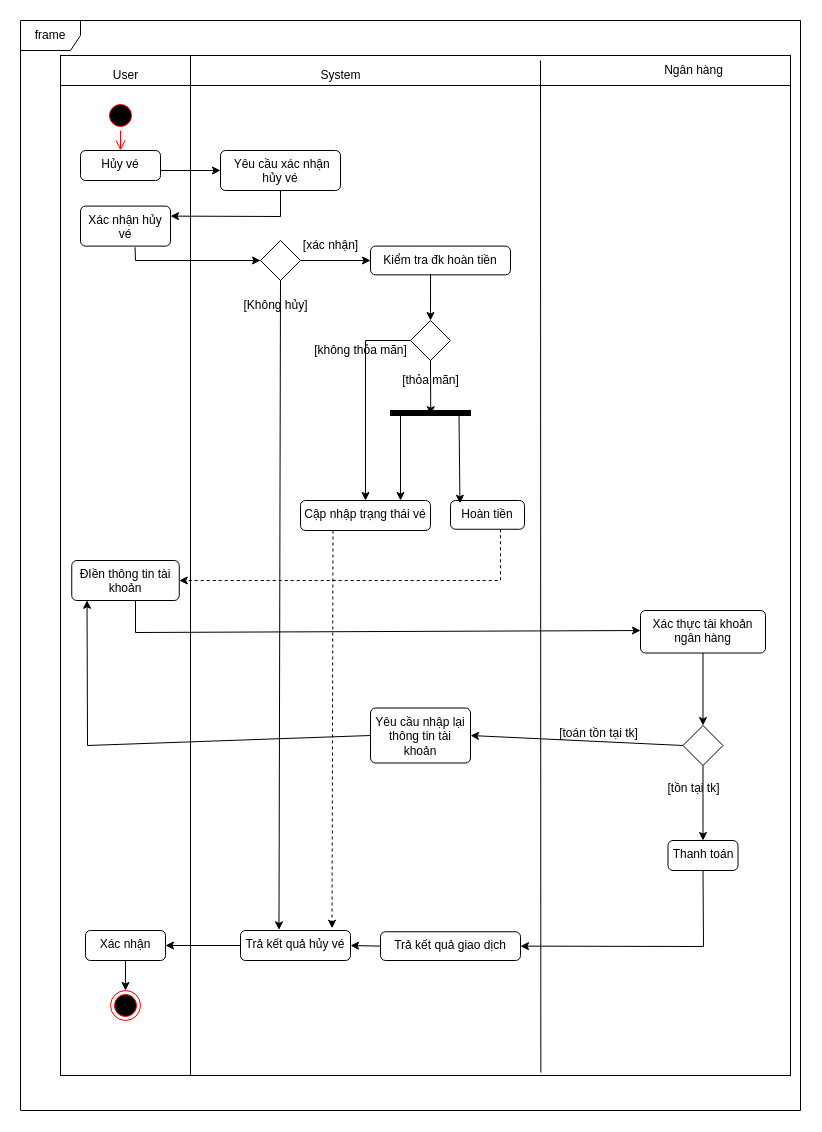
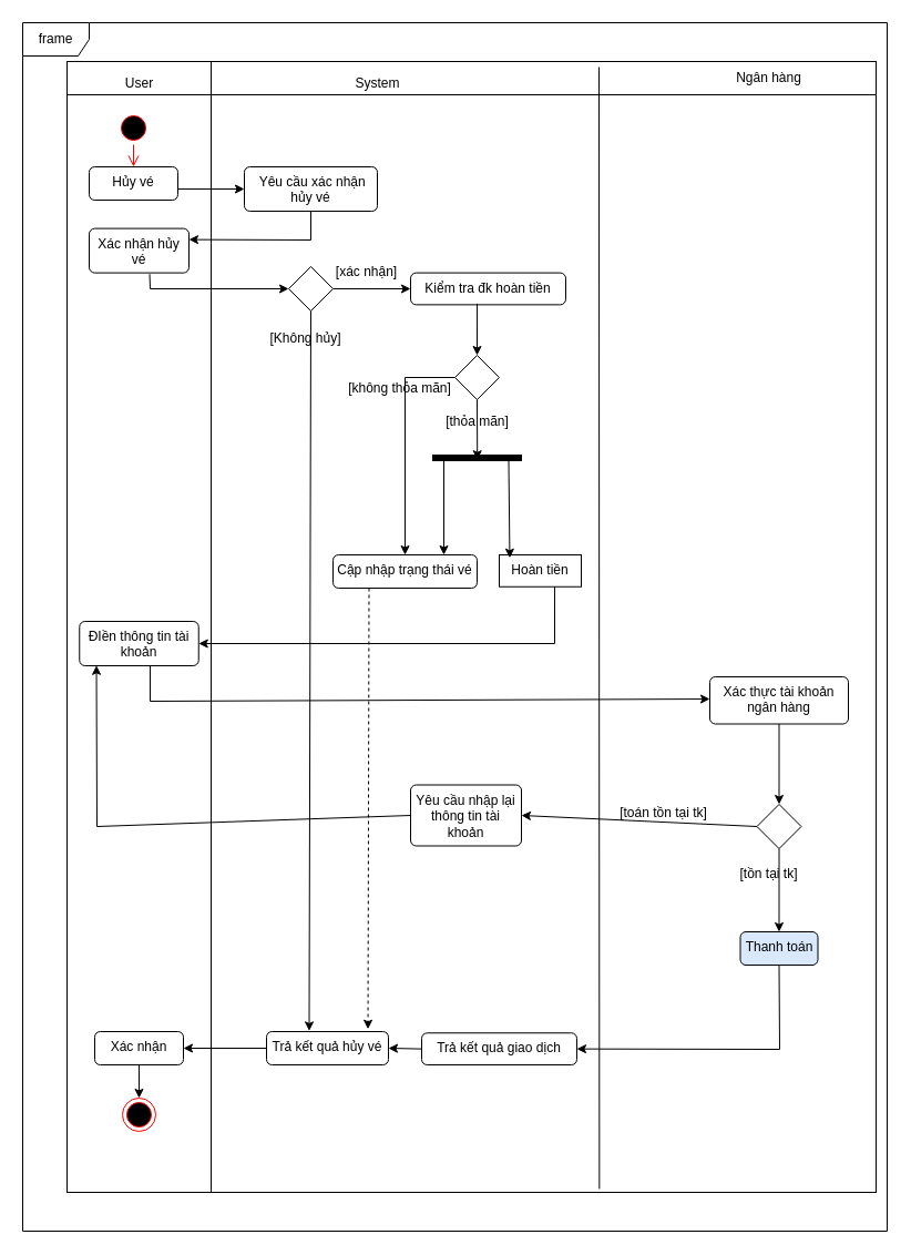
  <mxCell id="0" />
  <mxCell id="1" parent="0" />
  <mxCell id="2" value="frame" style="shape=umlFrame;whiteSpace=wrap;html=1;pointerEvents=0;" parent="1" vertex="1"><mxGeometry x="20" y="20" width="780" height="1090" as="geometry" /></mxCell>
  <mxCell id="3" value="" style="shape=internalStorage;whiteSpace=wrap;html=1;backgroundOutline=1;dx=130;dy=30;" parent="1" vertex="1"><mxGeometry x="60" y="55" width="730" height="1020" as="geometry" /></mxCell>
  <mxCell id="4" value="User" style="text;html=1;align=center;verticalAlign=middle;resizable=0;points=[];autosize=1;strokeColor=none;fillColor=none;" parent="1" vertex="1"><mxGeometry x="100" y="60" width="50" height="30" as="geometry" /></mxCell>
  <mxCell id="5" value="System" style="text;html=1;align=center;verticalAlign=middle;resizable=0;points=[];autosize=1;strokeColor=none;fillColor=none;" parent="1" vertex="1"><mxGeometry x="310" y="60" width="60" height="30" as="geometry" /></mxCell>
  <mxCell id="6" value="Hủy vé" style="html=1;align=center;verticalAlign=top;rounded=1;absoluteArcSize=1;arcSize=10;dashed=0;whiteSpace=wrap;" parent="1" vertex="1"><mxGeometry x="80" y="150" width="80" height="30" as="geometry" /></mxCell>
  <mxCell id="7" value="&amp;nbsp;Yêu cầu xác nhận hủy vé" style="html=1;align=center;verticalAlign=top;rounded=1;absoluteArcSize=1;arcSize=10;dashed=0;whiteSpace=wrap;" parent="1" vertex="1"><mxGeometry x="220" y="150" width="120" height="40" as="geometry" /></mxCell>
  <mxCell id="8" value="" style="endArrow=classic;html=1;rounded=0;entryX=0;entryY=0.5;entryDx=0;entryDy=0;" parent="1" target="7" edge="1"><mxGeometry width="50" height="50" relative="1" as="geometry"><mxPoint x="160" y="170" as="sourcePoint" /><mxPoint x="210" y="120" as="targetPoint" /></mxGeometry></mxCell>
  <mxCell id="9" value="Kiểm tra đk hoàn tiền" style="html=1;align=center;verticalAlign=top;rounded=1;absoluteArcSize=1;arcSize=10;dashed=0;whiteSpace=wrap;" parent="1" vertex="1"><mxGeometry x="370" y="245.62" width="140" height="28.75" as="geometry" /></mxCell>
  <mxCell id="10" value="" style="ellipse;html=1;shape=startState;fillColor=#000000;strokeColor=#ff0000;" parent="1" vertex="1"><mxGeometry x="105" y="100" width="30" height="30" as="geometry" /></mxCell>
  <mxCell id="11" value="" style="edgeStyle=orthogonalEdgeStyle;html=1;verticalAlign=bottom;endArrow=open;endSize=8;strokeColor=#ff0000;rounded=0;entryX=0.5;entryY=0;entryDx=0;entryDy=0;" parent="1" source="10" target="6" edge="1"><mxGeometry relative="1" as="geometry"><mxPoint x="395" y="360" as="targetPoint" /></mxGeometry></mxCell>
  <mxCell id="12" value="Cập nhập trạng thái vé" style="html=1;align=center;verticalAlign=top;rounded=1;absoluteArcSize=1;arcSize=10;dashed=0;whiteSpace=wrap;" vertex="1" parent="1"><mxGeometry x="300" y="500" width="130" height="30" as="geometry" /></mxCell>
- <mxCell id="13" value="Hoàn tiền" style="html=1;align=center;verticalAlign=top;rounded=1;absoluteArcSize=1;arcSize=10;dashed=0;whiteSpace=wrap;" vertex="1" parent="1"><mxGeometry x="450" y="500" width="74" height="28.75" as="geometry" /></mxCell>
+ <mxCell id="13" value="Hoàn tiền" style="html=1;align=center;verticalAlign=top;absoluteArcSize=1;arcSize=10;dashed=0;whiteSpace=wrap;rounded=0;" vertex="1" parent="1"><mxGeometry x="450" y="500" width="74" height="28.75" as="geometry" /></mxCell>
  <mxCell id="14" value="ĐIền thông tin tài khoản" style="html=1;align=center;verticalAlign=top;rounded=1;absoluteArcSize=1;arcSize=10;dashed=0;whiteSpace=wrap;" vertex="1" parent="1"><mxGeometry x="71.25" y="560" width="107.5" height="40" as="geometry" /></mxCell>
  <mxCell id="15" value="Xác thực tài khoản ngân hàng" style="html=1;align=center;verticalAlign=top;rounded=1;absoluteArcSize=1;arcSize=10;dashed=0;whiteSpace=wrap;" vertex="1" parent="1"><mxGeometry x="640" y="610" width="125" height="42.5" as="geometry" /></mxCell>
  <mxCell id="16" value="Trả kết quả hủy vé" style="html=1;align=center;verticalAlign=top;rounded=1;absoluteArcSize=1;arcSize=10;dashed=0;whiteSpace=wrap;" vertex="1" parent="1"><mxGeometry x="240" y="930" width="110" height="30" as="geometry" /></mxCell>
  <mxCell id="17" value="Xác nhận" style="html=1;align=center;verticalAlign=top;rounded=1;absoluteArcSize=1;arcSize=10;dashed=0;whiteSpace=wrap;" vertex="1" parent="1"><mxGeometry x="85" y="930" width="80" height="30" as="geometry" /></mxCell>
  <mxCell id="18" value="Trả kết quả giao dịch" style="html=1;align=center;verticalAlign=top;rounded=1;absoluteArcSize=1;arcSize=10;dashed=0;whiteSpace=wrap;" vertex="1" parent="1"><mxGeometry x="380" y="931.25" width="140" height="28.75" as="geometry" /></mxCell>
- <mxCell id="19" value="Thanh toán" style="html=1;align=center;verticalAlign=top;rounded=1;absoluteArcSize=1;arcSize=10;dashed=0;whiteSpace=wrap;" vertex="1" parent="1"><mxGeometry x="667.5" y="840" width="70" height="30" as="geometry" /></mxCell>
+ <mxCell id="19" value="Thanh toán" style="html=1;align=center;verticalAlign=top;rounded=1;absoluteArcSize=1;arcSize=10;dashed=0;whiteSpace=wrap;fillColor=#dae8fc;" vertex="1" parent="1"><mxGeometry x="667.5" y="840" width="70" height="30" as="geometry" /></mxCell>
  <mxCell id="20" value="" style="shape=rhombus;html=1;verticalLabelPosition=bottom;verticalAlignment=top;" vertex="1" parent="1"><mxGeometry x="260" y="240" width="40" height="40" as="geometry" /></mxCell>
  <mxCell id="21" value="" style="endArrow=classic;html=1;rounded=0;exitX=0.5;exitY=1;exitDx=0;exitDy=0;exitPerimeter=0;entryX=1;entryY=0.25;entryDx=0;entryDy=0;" edge="1" parent="1" source="7" target="47"><mxGeometry width="50" height="50" relative="1" as="geometry"><mxPoint x="370" y="430" as="sourcePoint" /><mxPoint x="420" y="380" as="targetPoint" /><Array as="points"><mxPoint x="280" y="216" /></Array></mxGeometry></mxCell>
  <mxCell id="22" value="" style="endArrow=classic;html=1;rounded=0;exitX=1;exitY=0.5;exitDx=0;exitDy=0;entryX=0;entryY=0.5;entryDx=0;entryDy=0;" edge="1" parent="1" source="20" target="9"><mxGeometry width="50" height="50" relative="1" as="geometry"><mxPoint x="370" y="330" as="sourcePoint" /><mxPoint x="420" y="280" as="targetPoint" /></mxGeometry></mxCell>
  <mxCell id="23" value="" style="endArrow=classic;html=1;rounded=0;exitX=0.5;exitY=1;exitDx=0;exitDy=0;entryX=0.35;entryY=-0.021;entryDx=0;entryDy=0;entryPerimeter=0;" edge="1" parent="1" source="20" target="16"><mxGeometry width="50" height="50" relative="1" as="geometry"><mxPoint x="370" y="330" as="sourcePoint" /><mxPoint x="420" y="280" as="targetPoint" /></mxGeometry></mxCell>
  <mxCell id="24" value="" style="shape=rhombus;html=1;verticalLabelPosition=bottom;verticalAlignment=top;" vertex="1" parent="1"><mxGeometry x="410" y="320" width="40" height="40" as="geometry" /></mxCell>
  <mxCell id="25" value="" style="endArrow=classic;html=1;rounded=0;entryX=0.5;entryY=0;entryDx=0;entryDy=0;exitX=0.429;exitY=0.966;exitDx=0;exitDy=0;exitPerimeter=0;" edge="1" parent="1" source="9" target="24"><mxGeometry width="50" height="50" relative="1" as="geometry"><mxPoint x="370.5" y="300" as="sourcePoint" /><mxPoint x="370" y="344.38" as="targetPoint" /><Array as="points" /></mxGeometry></mxCell>
  <mxCell id="26" style="edgeStyle=orthogonalEdgeStyle;rounded=0;orthogonalLoop=1;jettySize=auto;html=1;exitX=0.5;exitY=1;exitDx=0;exitDy=0;" edge="1" parent="1" source="24" target="24"><mxGeometry relative="1" as="geometry" /></mxCell>
  <mxCell id="27" value="" style="endArrow=classic;html=1;rounded=0;entryX=0.84;entryY=0.497;entryDx=0;entryDy=0;exitX=0.5;exitY=1;exitDx=0;exitDy=0;entryPerimeter=0;" edge="1" parent="1" source="24" target="28"><mxGeometry width="50" height="50" relative="1" as="geometry"><mxPoint x="510" y="348" as="sourcePoint" /><mxPoint x="510" y="395" as="targetPoint" /><Array as="points" /></mxGeometry></mxCell>
  <mxCell id="28" value="" style="html=1;points=[];perimeter=orthogonalPerimeter;fillColor=strokeColor;direction=south;" vertex="1" parent="1"><mxGeometry x="390" y="410" width="80" height="5" as="geometry" /></mxCell>
  <mxCell id="29" value="" style="endArrow=classic;html=1;rounded=0;" edge="1" parent="1"><mxGeometry width="50" height="50" relative="1" as="geometry"><mxPoint x="400" y="410" as="sourcePoint" /><mxPoint x="400" y="500" as="targetPoint" /></mxGeometry></mxCell>
  <mxCell id="30" value="" style="endArrow=classic;html=1;rounded=0;exitX=0.55;exitY=0.144;exitDx=0;exitDy=0;exitPerimeter=0;entryX=0.128;entryY=0.096;entryDx=0;entryDy=0;entryPerimeter=0;" edge="1" parent="1" source="28" target="13"><mxGeometry width="50" height="50" relative="1" as="geometry"><mxPoint x="370" y="630" as="sourcePoint" /><mxPoint x="464" y="490" as="targetPoint" /></mxGeometry></mxCell>
  <mxCell id="31" value="" style="endArrow=classic;html=1;rounded=0;exitX=0;exitY=0.5;exitDx=0;exitDy=0;entryX=0.5;entryY=0;entryDx=0;entryDy=0;" edge="1" parent="1" source="24" target="12"><mxGeometry width="50" height="50" relative="1" as="geometry"><mxPoint x="370" y="530" as="sourcePoint" /><mxPoint x="420" y="480" as="targetPoint" /><Array as="points"><mxPoint x="365" y="340" /></Array></mxGeometry></mxCell>
- <mxCell id="32" value="" style="endArrow=classic;html=1;rounded=0;exitX=0.676;exitY=1;exitDx=0;exitDy=0;exitPerimeter=0;entryX=1;entryY=0.5;entryDx=0;entryDy=0;dashed=1;" edge="1" parent="1" source="13" target="14"><mxGeometry width="50" height="50" relative="1" as="geometry"><mxPoint x="370" y="530" as="sourcePoint" /><mxPoint x="420" y="480" as="targetPoint" /><Array as="points"><mxPoint x="500" y="580" /></Array></mxGeometry></mxCell>
+ <mxCell id="32" value="" style="endArrow=classic;html=1;rounded=0;exitX=0.676;exitY=1;exitDx=0;exitDy=0;exitPerimeter=0;entryX=1;entryY=0.5;entryDx=0;entryDy=0;" edge="1" parent="1" source="13" target="14"><mxGeometry width="50" height="50" relative="1" as="geometry"><mxPoint x="370" y="530" as="sourcePoint" /><mxPoint x="420" y="480" as="targetPoint" /><Array as="points"><mxPoint x="500" y="580" /></Array></mxGeometry></mxCell>
  <mxCell id="33" value="" style="endArrow=classic;html=1;rounded=0;exitX=0.5;exitY=1;exitDx=0;exitDy=0;entryX=0;entryY=0.471;entryDx=0;entryDy=0;entryPerimeter=0;" edge="1" parent="1" target="15"><mxGeometry width="50" height="50" relative="1" as="geometry"><mxPoint x="135" y="600" as="sourcePoint" /><mxPoint x="568.75" y="631.875" as="targetPoint" /><Array as="points"><mxPoint x="135" y="632" /></Array></mxGeometry></mxCell>
  <mxCell id="34" value="" style="shape=rhombus;html=1;verticalLabelPosition=bottom;verticalAlignment=top;" vertex="1" parent="1"><mxGeometry x="682.5" y="725" width="40" height="40" as="geometry" /></mxCell>
  <mxCell id="35" style="edgeStyle=orthogonalEdgeStyle;rounded=0;orthogonalLoop=1;jettySize=auto;html=1;exitX=0.5;exitY=1;exitDx=0;exitDy=0;" edge="1" parent="1" source="19" target="19"><mxGeometry relative="1" as="geometry" /></mxCell>
  <mxCell id="36" value="" style="endArrow=classic;html=1;rounded=0;entryX=0.5;entryY=0;entryDx=0;entryDy=0;exitX=0.5;exitY=1;exitDx=0;exitDy=0;" edge="1" parent="1" source="15" target="34"><mxGeometry width="50" height="50" relative="1" as="geometry"><mxPoint x="626.88" y="665" as="sourcePoint" /><mxPoint x="626.88" y="755" as="targetPoint" /></mxGeometry></mxCell>
  <mxCell id="37" value="" style="endArrow=classic;html=1;rounded=0;exitX=0.5;exitY=1;exitDx=0;exitDy=0;entryX=0.5;entryY=0;entryDx=0;entryDy=0;" edge="1" parent="1" source="34" target="19"><mxGeometry width="50" height="50" relative="1" as="geometry"><mxPoint x="370" y="730" as="sourcePoint" /><mxPoint x="690" y="740" as="targetPoint" /></mxGeometry></mxCell>
  <mxCell id="38" value="" style="endArrow=classic;html=1;rounded=0;entryX=0.142;entryY=0.994;entryDx=0;entryDy=0;entryPerimeter=0;exitX=0;exitY=0.5;exitDx=0;exitDy=0;" edge="1" parent="1" source="56" target="14"><mxGeometry width="50" height="50" relative="1" as="geometry"><mxPoint x="370" y="730" as="sourcePoint" /><mxPoint x="631" y="838" as="targetPoint" /><Array as="points"><mxPoint x="87" y="745" /></Array></mxGeometry></mxCell>
  <mxCell id="39" value="" style="endArrow=classic;html=1;rounded=0;exitX=0.5;exitY=1;exitDx=0;exitDy=0;entryX=1;entryY=0.5;entryDx=0;entryDy=0;" edge="1" parent="1" source="19" target="18"><mxGeometry width="50" height="50" relative="1" as="geometry"><mxPoint x="370" y="730" as="sourcePoint" /><mxPoint x="420" y="680" as="targetPoint" /><Array as="points"><mxPoint x="703" y="946" /></Array></mxGeometry></mxCell>
  <mxCell id="40" value="" style="endArrow=classic;html=1;rounded=0;exitX=0;exitY=0.5;exitDx=0;exitDy=0;entryX=1;entryY=0.5;entryDx=0;entryDy=0;" edge="1" parent="1" source="18" target="16"><mxGeometry width="50" height="50" relative="1" as="geometry"><mxPoint x="370" y="730" as="sourcePoint" /><mxPoint x="420" y="680" as="targetPoint" /></mxGeometry></mxCell>
  <mxCell id="41" value="" style="endArrow=classic;html=1;rounded=0;exitX=0.25;exitY=1;exitDx=0;exitDy=0;entryX=0.832;entryY=-0.075;entryDx=0;entryDy=0;entryPerimeter=0;dashed=1;" edge="1" parent="1" source="12" target="16"><mxGeometry width="50" height="50" relative="1" as="geometry"><mxPoint x="370" y="600" as="sourcePoint" /><mxPoint x="420" y="550" as="targetPoint" /></mxGeometry></mxCell>
  <mxCell id="42" value="" style="endArrow=classic;html=1;rounded=0;exitX=0;exitY=0.5;exitDx=0;exitDy=0;entryX=1;entryY=0.5;entryDx=0;entryDy=0;entryPerimeter=0;" edge="1" parent="1" source="16" target="17"><mxGeometry width="50" height="50" relative="1" as="geometry"><mxPoint x="370" y="730" as="sourcePoint" /><mxPoint x="420" y="680" as="targetPoint" /></mxGeometry></mxCell>
  <mxCell id="43" value="" style="ellipse;html=1;shape=endState;fillColor=#000000;strokeColor=#ff0000;" vertex="1" parent="1"><mxGeometry x="110" y="990" width="30" height="30" as="geometry" /></mxCell>
  <mxCell id="44" value="" style="endArrow=classic;html=1;rounded=0;exitX=0.5;exitY=1;exitDx=0;exitDy=0;entryX=0.5;entryY=0;entryDx=0;entryDy=0;" edge="1" parent="1" source="17" target="43"><mxGeometry width="50" height="50" relative="1" as="geometry"><mxPoint x="370" y="730" as="sourcePoint" /><mxPoint x="420" y="680" as="targetPoint" /></mxGeometry></mxCell>
  <mxCell id="45" value="" style="endArrow=none;html=1;rounded=0;exitX=0.658;exitY=0.997;exitDx=0;exitDy=0;exitPerimeter=0;" edge="1" parent="1" source="3"><mxGeometry width="50" height="50" relative="1" as="geometry"><mxPoint x="541" y="947" as="sourcePoint" /><mxPoint x="540" y="60" as="targetPoint" /></mxGeometry></mxCell>
  <mxCell id="46" value="[xác nhận]" style="text;html=1;align=center;verticalAlign=middle;resizable=0;points=[];autosize=1;strokeColor=none;fillColor=none;" vertex="1" parent="1"><mxGeometry x="290" y="230" width="80" height="30" as="geometry" /></mxCell>
  <mxCell id="47" value="Xác nhận hủy vé" style="html=1;align=center;verticalAlign=top;rounded=1;absoluteArcSize=1;arcSize=10;dashed=0;whiteSpace=wrap;" vertex="1" parent="1"><mxGeometry x="80" y="205.62" width="90" height="40" as="geometry" /></mxCell>
  <mxCell id="48" value="" style="endArrow=classic;html=1;rounded=0;exitX=0.606;exitY=1.028;exitDx=0;exitDy=0;exitPerimeter=0;entryX=0;entryY=0.5;entryDx=0;entryDy=0;" edge="1" parent="1" source="47" target="20"><mxGeometry width="50" height="50" relative="1" as="geometry"><mxPoint x="370" y="350" as="sourcePoint" /><mxPoint x="420" y="300" as="targetPoint" /><Array as="points"><mxPoint x="135" y="260" /></Array></mxGeometry></mxCell>
  <mxCell id="49" value="[Không hủy]" style="text;html=1;align=center;verticalAlign=middle;resizable=0;points=[];autosize=1;strokeColor=none;fillColor=none;" vertex="1" parent="1"><mxGeometry x="230" y="290" width="90" height="30" as="geometry" /></mxCell>
  <mxCell id="50" value="[thỏa mãn]" style="text;html=1;align=center;verticalAlign=middle;resizable=0;points=[];autosize=1;strokeColor=none;fillColor=none;" vertex="1" parent="1"><mxGeometry x="390" y="365" width="80" height="30" as="geometry" /></mxCell>
  <mxCell id="51" value="[không thỏa mãn]" style="text;html=1;align=center;verticalAlign=middle;resizable=0;points=[];autosize=1;strokeColor=none;fillColor=none;" vertex="1" parent="1"><mxGeometry x="300" y="335" width="120" height="30" as="geometry" /></mxCell>
  <mxCell id="52" value="[tồn tại tk]" style="text;html=1;align=center;verticalAlign=middle;resizable=0;points=[];autosize=1;strokeColor=none;fillColor=none;" vertex="1" parent="1"><mxGeometry x="652.5" y="772.5" width="80" height="30" as="geometry" /></mxCell>
  <mxCell id="53" style="edgeStyle=orthogonalEdgeStyle;rounded=0;orthogonalLoop=1;jettySize=auto;html=1;exitX=0.5;exitY=1;exitDx=0;exitDy=0;" edge="1" parent="1" source="19" target="19"><mxGeometry relative="1" as="geometry" /></mxCell>
  <mxCell id="54" value="[toán tồn tại tk]" style="text;html=1;align=center;verticalAlign=middle;resizable=0;points=[];autosize=1;strokeColor=none;fillColor=none;" vertex="1" parent="1"><mxGeometry x="542.5" y="717.5" width="110" height="30" as="geometry" /></mxCell>
  <mxCell id="55" value="Ngân hàng" style="text;html=1;align=center;verticalAlign=middle;resizable=0;points=[];autosize=1;strokeColor=none;fillColor=none;" vertex="1" parent="1"><mxGeometry x="652.5" y="55" width="80" height="30" as="geometry" /></mxCell>
  <mxCell id="56" value="Yêu cầu nhập lại thông tin tài khoản" style="html=1;align=center;verticalAlign=top;rounded=1;absoluteArcSize=1;arcSize=10;dashed=0;whiteSpace=wrap;" vertex="1" parent="1"><mxGeometry x="370" y="707.5" width="100" height="55" as="geometry" /></mxCell>
  <mxCell id="57" value="" style="endArrow=classic;html=1;rounded=0;exitX=0;exitY=0.5;exitDx=0;exitDy=0;entryX=1;entryY=0.5;entryDx=0;entryDy=0;" edge="1" parent="1" source="34" target="56"><mxGeometry width="50" height="50" relative="1" as="geometry"><mxPoint x="370" y="800" as="sourcePoint" /><mxPoint x="450" y="745" as="targetPoint" /></mxGeometry></mxCell>
